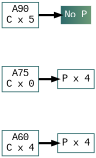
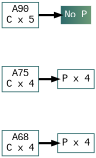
  digraph {
    compound=true
    fontname="Liberation Mono"
    fontsize="24pt"
    labelloc=b
    nodesep=1
    rankdir=LR
    node [color="#2d696a" fontname="Liberation Mono" fontsize="18pt" penwidth=1.5 shape=record]
    edge [color=black fontname="Liberation Mono" penwidth=4]
-   n1 [label="A60\nC x 4"]
+   n1 [label="A68\nC x 4"]
    n2 [label="P x 4"]
-   n3 [label="A75\nC x 0"]
+   n3 [label="A75\nC x 4"]
    n4 [label="P x 4"]
    n5 [label="A90\nC x 5"]
    n6 [color=white fillcolor="#2d696a:#6c9a77" fontcolor="#ffffff" label="No P" style=filled]
    n1 -> n2
    n3 -> n4
    n5 -> n6
  }
